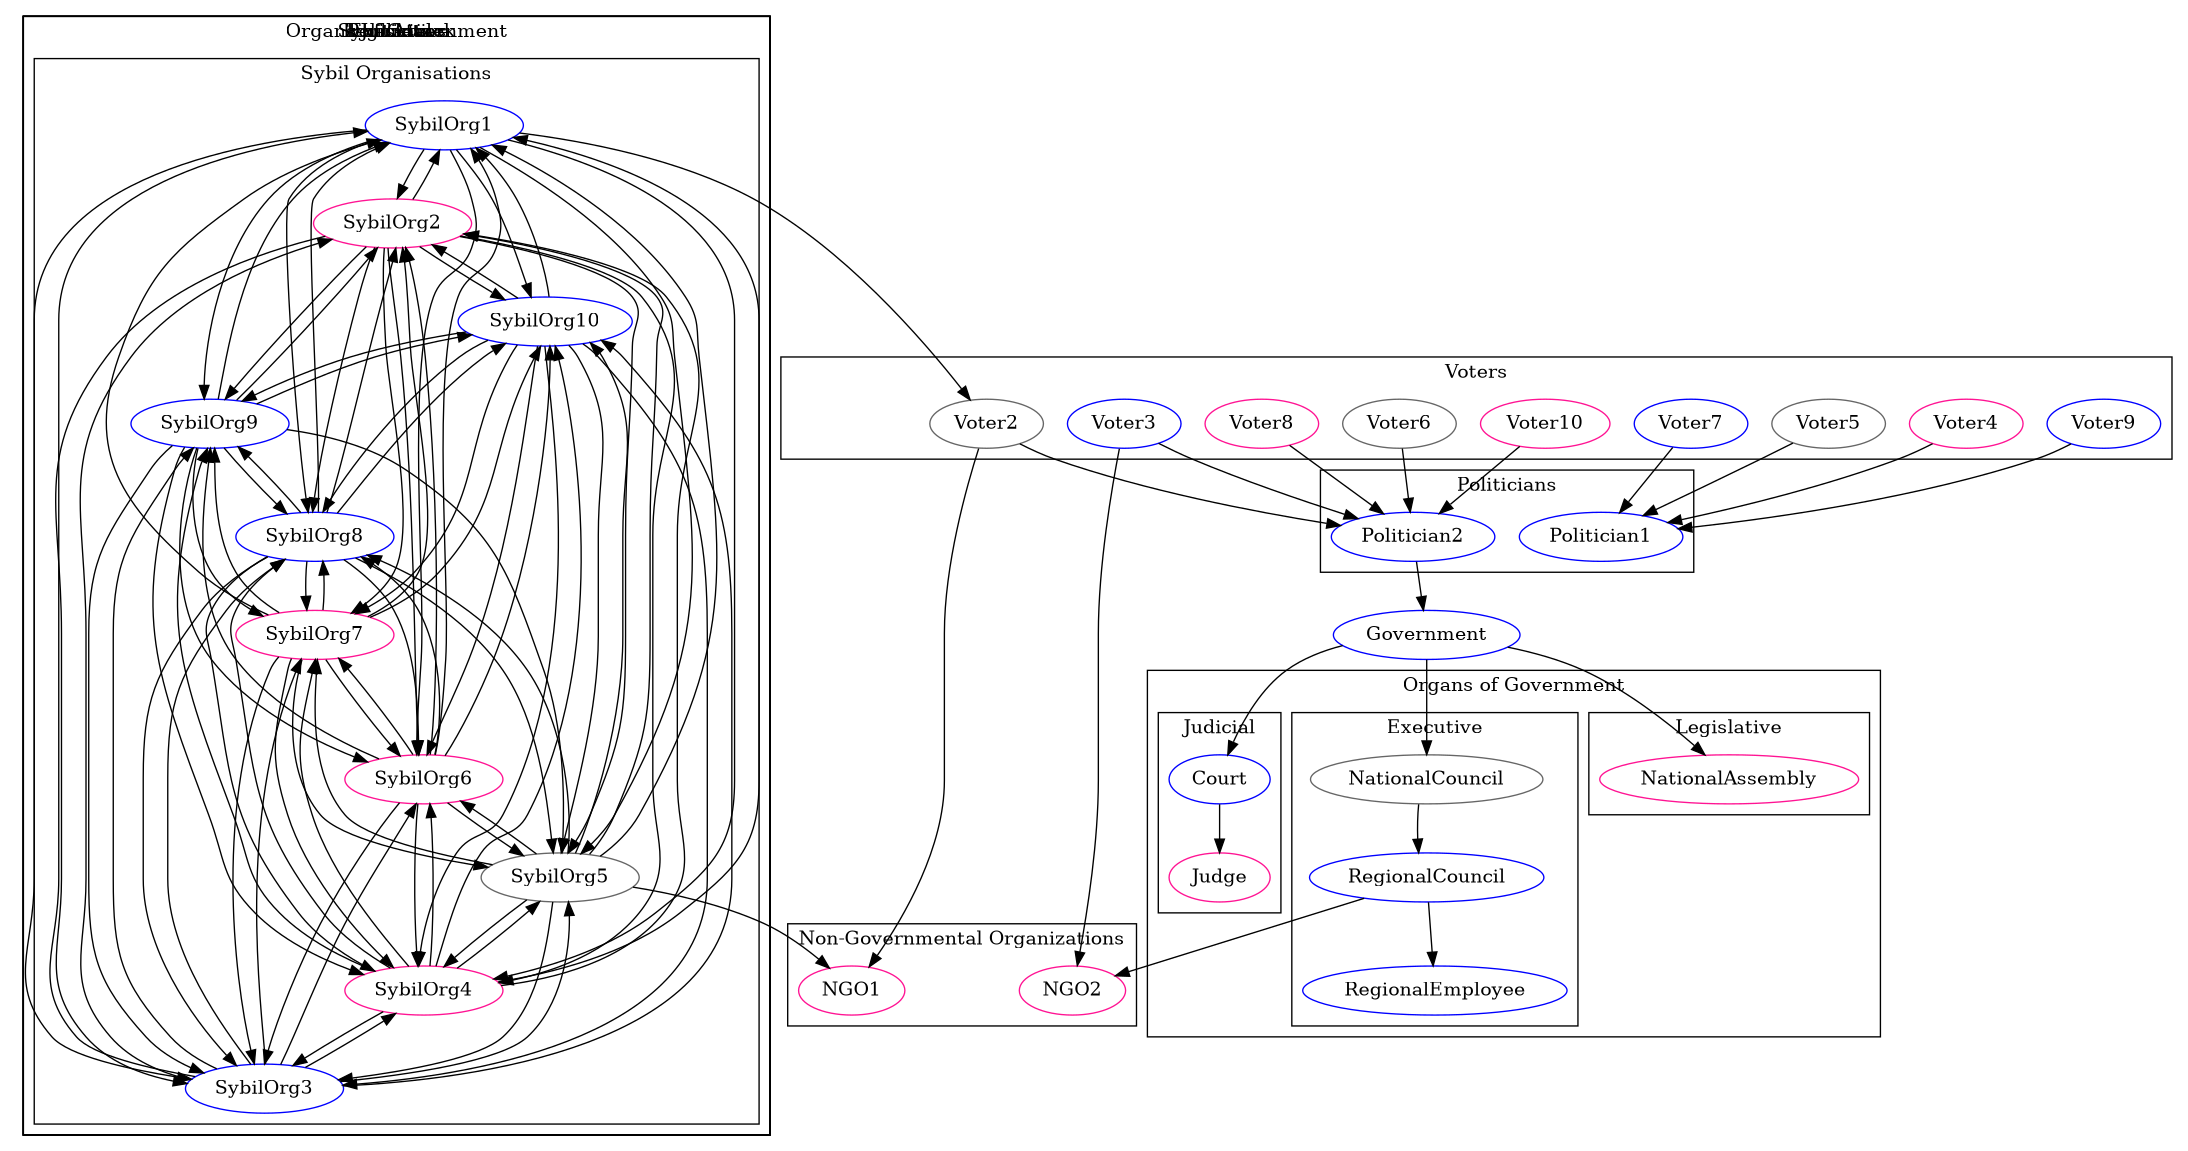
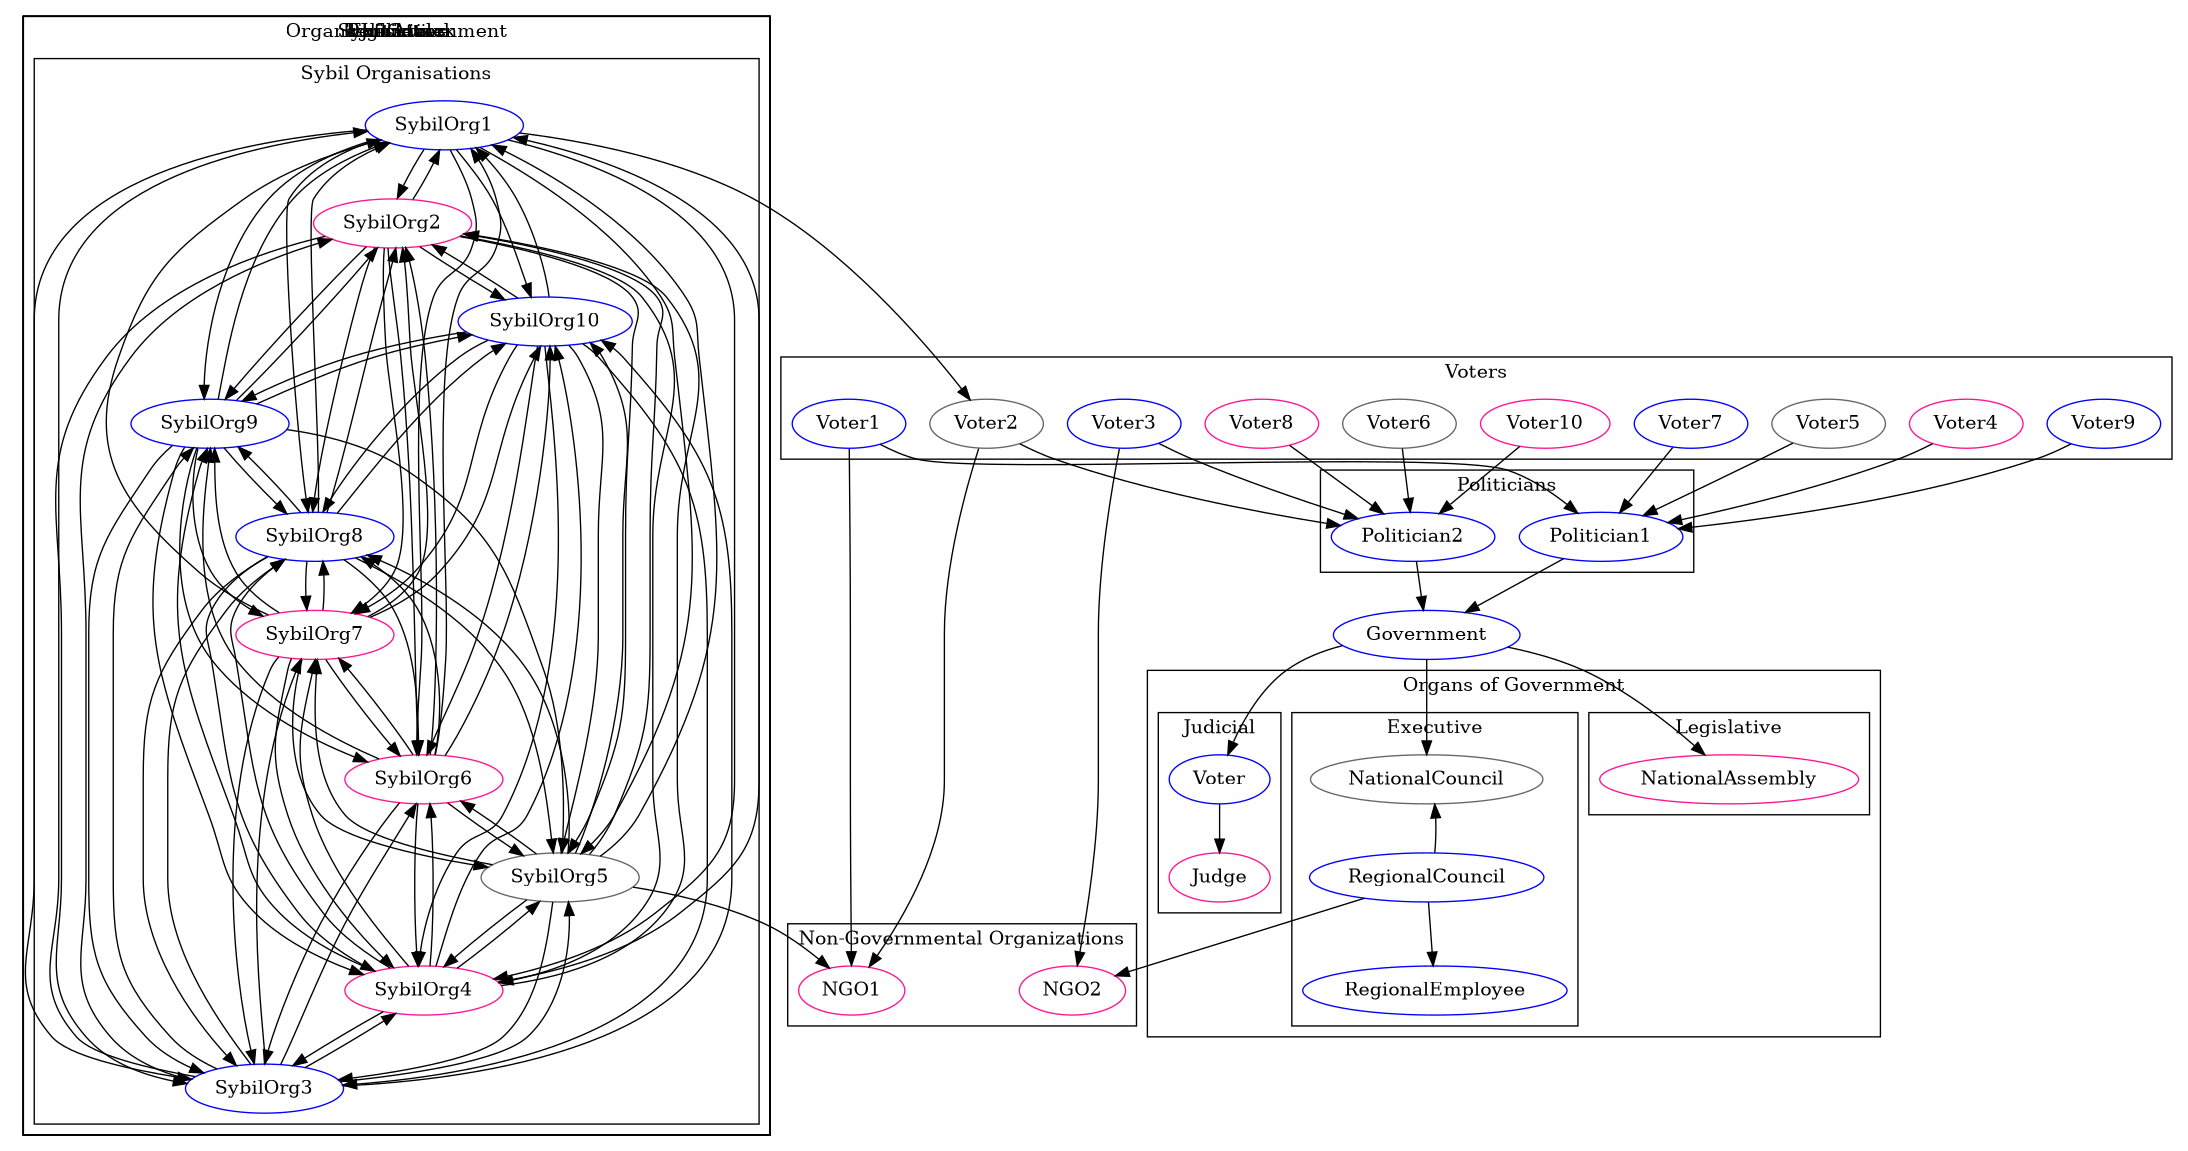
  digraph {
    node [color=blue]
+   Voter1
    Voter2 [color=gray40]
    Voter3
    Voter4 [color=deeppink]
    Voter5 [color=gray40]
    Voter6 [color=gray40]
    Voter7
    Voter8 [color=deeppink]
    Voter9
    Voter10 [color=deeppink]
    Politician1
    Politician2
    NationalAssembly [color=deeppink]
    NationalCouncil [color=gray40]
    RegionalCouncil
    RegionalEmployee
-   Court
+   Court [label=Voter]
    Judge [color=deeppink]
    SybilOrg1
    SybilOrg2 [color=deeppink]
    SybilOrg3
    SybilOrg4 [color=deeppink]
    SybilOrg5 [color=gray40]
    SybilOrg6 [color=deeppink]
    SybilOrg7 [color=deeppink]
    SybilOrg8
    SybilOrg9
    SybilOrg10
    NGO1 [color=deeppink]
    NGO2 [color=deeppink]
    Government
    subgraph cluster_1 {
      label=Voters
+     Voter1
      Voter2
      Voter3
      Voter4
      Voter5
      Voter6
      Voter7
      Voter8
      Voter9
      Voter10
    }
    subgraph cluster_2 {
      label=Politicians
      Politician1
      Politician2
    }
    subgraph cluster_3 {
      label="Organs of Government"
      subgraph cluster_4 {
        label=Legislative
        NationalAssembly
      }
      subgraph cluster_5 {
        label=Executive
        NationalCouncil
        RegionalCouncil
        RegionalEmployee
      }
      subgraph cluster_6 {
        label=Judicial
        Court
        Judge
      }
    }
    subgraph cluster_7 {
      label="Sybil Attack"
      subgraph cluster_8 {
        label=Politicians
      }
      subgraph cluster_9 {
        label="Organs of Government"
        subgraph cluster_10 {
          label=Executive
        }
        subgraph cluster_11 {
          label=Judicial
        }
        subgraph cluster_12 {
          label=Legislative
        }
      }
      subgraph cluster_13 {
        label="Sybil Organisations"
        SybilOrg1
        SybilOrg2
        SybilOrg3
        SybilOrg4
        SybilOrg5
        SybilOrg6
        SybilOrg7
        SybilOrg8
        SybilOrg9
        SybilOrg10
      }
    }
    subgraph cluster_14 {
      label="Non-Governmental Organizations"
      NGO1
      NGO2
    }
+   Voter1 -> Politician1
+   Voter1 -> NGO1
    Voter2 -> Politician2
    Voter2 -> NGO1
    Voter3 -> Politician2
    Voter3 -> NGO2
    Voter4 -> Politician1
    Voter5 -> Politician1
    Voter6 -> Politician2
    Voter7 -> Politician1
    Voter8 -> Politician2
    Voter9 -> Politician1
    Voter10 -> Politician2
+   Politician1 -> Government
    Politician2 -> Government
-   NationalCouncil -> RegionalCouncil
+   RegionalCouncil -> NationalCouncil
    RegionalCouncil -> RegionalEmployee
    RegionalCouncil -> NGO2
    Court -> Judge
    SybilOrg1 -> Voter2
    SybilOrg1 -> SybilOrg2
    SybilOrg1 -> SybilOrg3
    SybilOrg1 -> SybilOrg4
    SybilOrg1 -> SybilOrg5
    SybilOrg1 -> SybilOrg6
    SybilOrg1 -> SybilOrg8
    SybilOrg1 -> SybilOrg9
    SybilOrg1 -> SybilOrg10
    SybilOrg2 -> SybilOrg1
    SybilOrg2 -> SybilOrg3
    SybilOrg2 -> SybilOrg4
    SybilOrg2 -> SybilOrg5
    SybilOrg2 -> SybilOrg6
    SybilOrg2 -> SybilOrg7
    SybilOrg2 -> SybilOrg8
    SybilOrg2 -> SybilOrg9
    SybilOrg2 -> SybilOrg10
    SybilOrg3 -> SybilOrg1
    SybilOrg3 -> SybilOrg2
    SybilOrg3 -> SybilOrg4
    SybilOrg3 -> SybilOrg5
    SybilOrg3 -> SybilOrg6
    SybilOrg3 -> SybilOrg7
    SybilOrg3 -> SybilOrg8
    SybilOrg3 -> SybilOrg9
    SybilOrg3 -> SybilOrg10
    SybilOrg4 -> SybilOrg1
    SybilOrg4 -> SybilOrg2
    SybilOrg4 -> SybilOrg3
    SybilOrg4 -> SybilOrg5
    SybilOrg4 -> SybilOrg6
    SybilOrg4 -> SybilOrg7
    SybilOrg4 -> SybilOrg8
    SybilOrg4 -> SybilOrg9
    SybilOrg4 -> SybilOrg10
    SybilOrg5 -> SybilOrg1
    SybilOrg5 -> SybilOrg2
    SybilOrg5 -> SybilOrg3
    SybilOrg5 -> SybilOrg4
    SybilOrg5 -> SybilOrg6
    SybilOrg5 -> SybilOrg7
    SybilOrg5 -> SybilOrg8
    SybilOrg5 -> SybilOrg10
    SybilOrg5 -> NGO1
    SybilOrg6 -> SybilOrg1
    SybilOrg6 -> SybilOrg2
    SybilOrg6 -> SybilOrg3
    SybilOrg6 -> SybilOrg4
    SybilOrg6 -> SybilOrg5
    SybilOrg6 -> SybilOrg7
    SybilOrg6 -> SybilOrg8
    SybilOrg6 -> SybilOrg9
    SybilOrg6 -> SybilOrg10
    SybilOrg7 -> SybilOrg1
    SybilOrg7 -> SybilOrg2
    SybilOrg7 -> SybilOrg3
    SybilOrg7 -> SybilOrg4
    SybilOrg7 -> SybilOrg5
    SybilOrg7 -> SybilOrg6
    SybilOrg7 -> SybilOrg8
    SybilOrg7 -> SybilOrg9
    SybilOrg7 -> SybilOrg10
    SybilOrg8 -> SybilOrg1
    SybilOrg8 -> SybilOrg2
    SybilOrg8 -> SybilOrg3
    SybilOrg8 -> SybilOrg4
    SybilOrg8 -> SybilOrg5
    SybilOrg8 -> SybilOrg6
    SybilOrg8 -> SybilOrg7
    SybilOrg8 -> SybilOrg9
    SybilOrg8 -> SybilOrg10
    SybilOrg9 -> SybilOrg1
    SybilOrg9 -> SybilOrg2
    SybilOrg9 -> SybilOrg3
    SybilOrg9 -> SybilOrg4
    SybilOrg9 -> SybilOrg5
    SybilOrg9 -> SybilOrg6
    SybilOrg9 -> SybilOrg7
    SybilOrg9 -> SybilOrg8
    SybilOrg9 -> SybilOrg10
    SybilOrg10 -> SybilOrg1
    SybilOrg10 -> SybilOrg2
    SybilOrg10 -> SybilOrg3
    SybilOrg10 -> SybilOrg4
    SybilOrg10 -> SybilOrg5
    SybilOrg10 -> SybilOrg6
    SybilOrg10 -> SybilOrg7
    SybilOrg10 -> SybilOrg8
    SybilOrg10 -> SybilOrg9
    Government -> NationalAssembly
    Government -> NationalCouncil
    Government -> Court
  }
